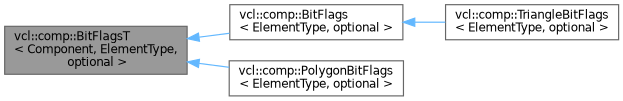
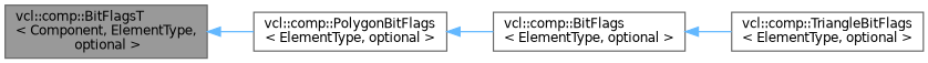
  digraph {
    fontname="DejaVu Sans"
    rankdir=LR
    node [color=gray40 fillcolor=white fontname="DejaVu Sans" fontsize=10 shape=box style=filled]
    edge [color=steelblue1 dir=back fontname="DejaVu Sans" fontsize=10 labelfontname=Helvetica labelfontsize=10 style=solid]
    n1 [fillcolor=grey60 fontcolor=black height=0.2 label="vcl::comp::BitFlagsT\l\< Component, ElementType,\l optional \>" width=0.4]
    n2 [height=0.2 label="vcl::comp::BitFlags\l\< ElementType, optional \>" width=0.4]
    n3 [height=0.2 label="vcl::comp::PolygonBitFlags\l\< ElementType, optional \>" width=0.4]
    n4 [height=0.2 label="vcl::comp::TriangleBitFlags\l\< ElementType, optional \>" width=0.4]
-   n1 -> n2
+   n3 -> n2
    n1 -> n3
    n2 -> n4
  }
